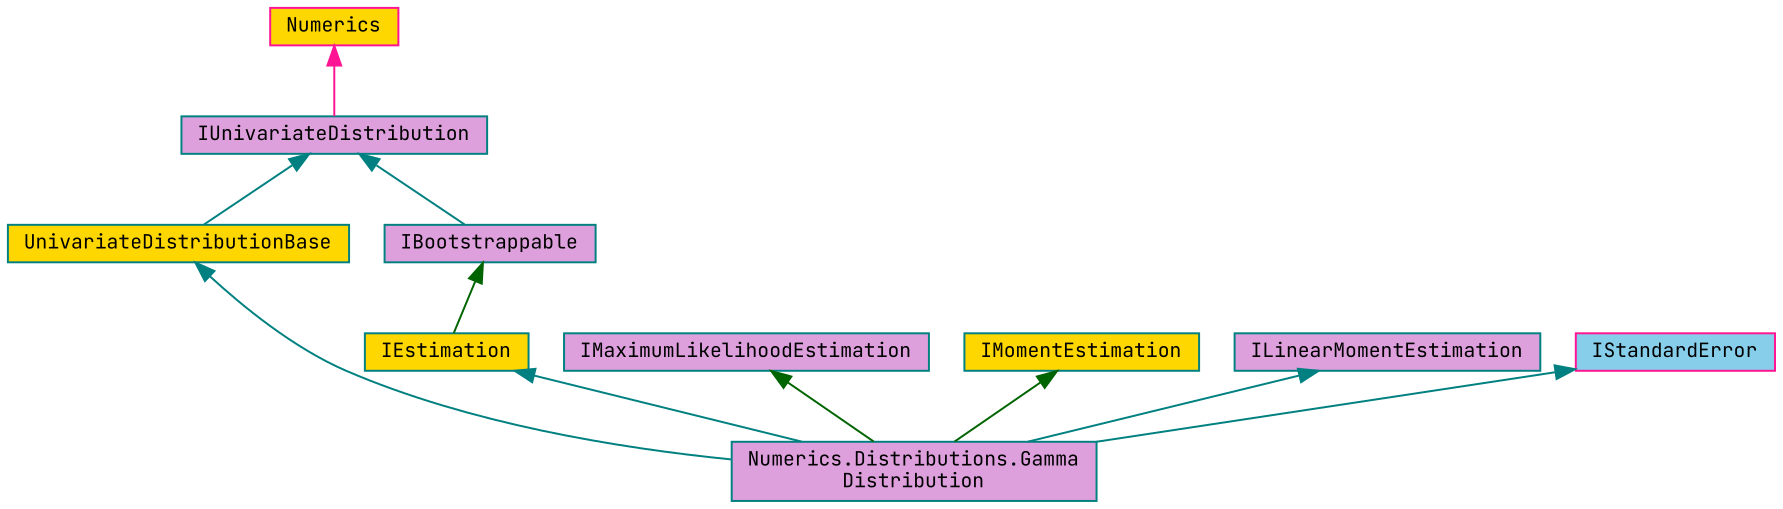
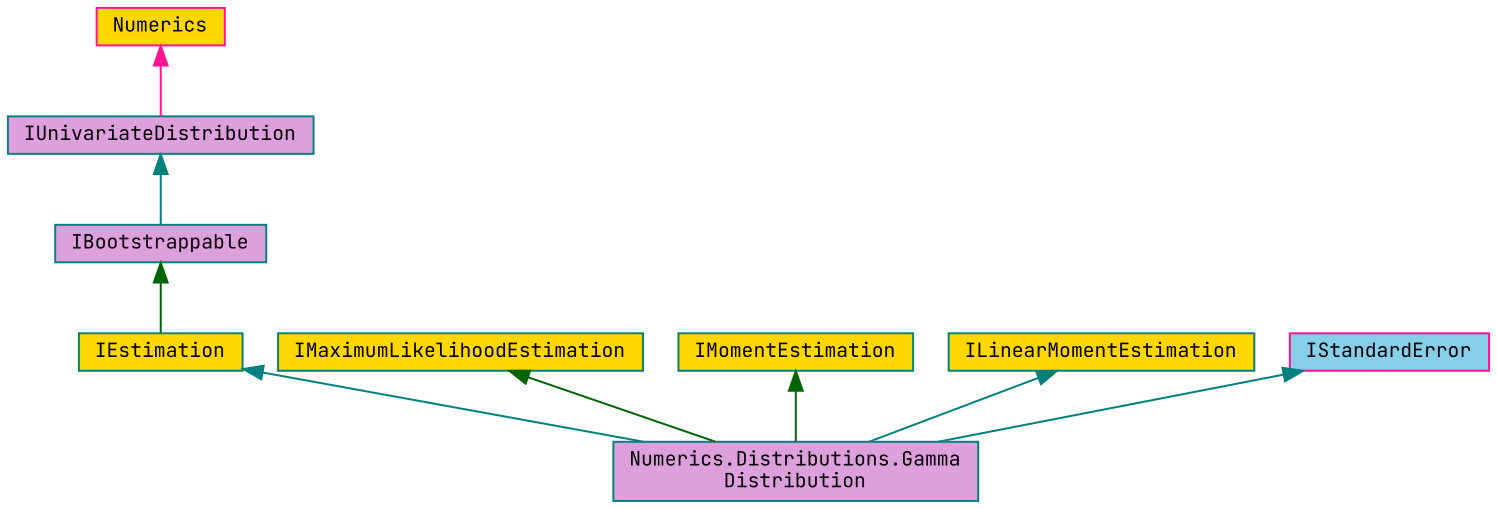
  digraph {
    fontname="JetBrains Mono"
    rankdir=TB
    node [color=teal fillcolor=gold fontname="JetBrains Mono" fontsize=10 shape=box style=filled]
    edge [color=teal dir=back fontname="JetBrains Mono" fontsize=10 labelfontname=Helvetica labelfontsize=10 style=solid]
    n1 [fillcolor=plum fontcolor=black height=0.2 label="Numerics.Distributions.Gamma\lDistribution" width=0.4]
-   n2 [height=0.2 label=UnivariateDistributionBase width=0.4]
    n3 [fillcolor=plum height=0.2 label=IUnivariateDistribution width=0.4]
    n4 [fillcolor=plum height=0.2 label=IBootstrappable width=0.4]
    n5 [height=0.2 label=IEstimation width=0.4]
    n6 [color=deeppink height=0.2 label=Numerics width=0.4]
-   n7 [fillcolor=plum height=0.2 label=IMaximumLikelihoodEstimation width=0.4]
+   n7 [height=0.2 label=IMaximumLikelihoodEstimation width=0.4]
    n8 [height=0.2 label=IMomentEstimation width=0.4]
-   n9 [fillcolor=plum height=0.2 label=ILinearMomentEstimation width=0.4]
+   n9 [height=0.2 label=ILinearMomentEstimation width=0.4]
    n10 [color=deeppink fillcolor=skyblue height=0.2 label=IStandardError width=0.4]
-   n2 -> n1
-   n3 -> n2
    n3 -> n4
    n4 -> n5 [color=darkgreen]
    n5 -> n1
    n6 -> n3 [color=deeppink]
    n7 -> n1 [color=darkgreen]
    n8 -> n1 [color=darkgreen]
    n9 -> n1
    n10 -> n1
  }
